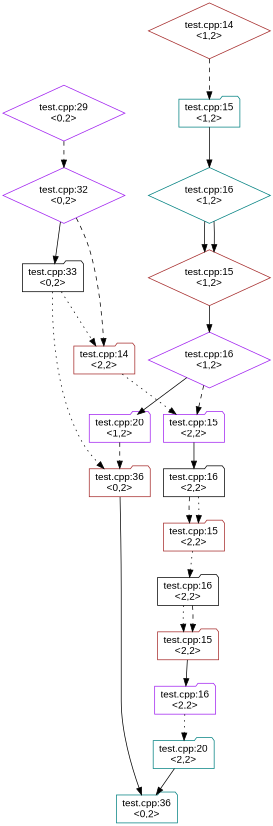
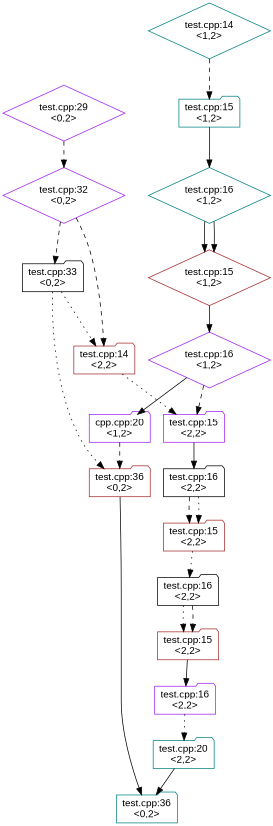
  digraph {
    fontname="Liberation Sans"
    node [color=purple fontname="Liberation Sans" shape=folder]
    edge [fontname="Liberation Sans" style=solid]
    n1 [label="test.cpp:29\n<0,2>" shape=diamond]
    n2 [label="test.cpp:32\n<0,2>" shape=diamond]
    n3 [color=black label="test.cpp:33\n<0,2>"]
    n4 [color=brown label="test.cpp:14\n<2,2>"]
-   n5 [color=brown label="test.cpp:14\n<1,2>" shape=diamond]
+   n5 [color=teal label="test.cpp:14\n<1,2>" shape=diamond]
    n6 [color=teal label="test.cpp:15\n<1,2>"]
    n7 [color=brown label="test.cpp:36\n<0,2>"]
    n8 [color=teal label="test.cpp:16\n<1,2>" shape=diamond]
    n9 [label="test.cpp:15\n<2,2>"]
    n10 [color=teal label="test.cpp:36\n<0,2>"]
    n11 [color=black label="test.cpp:16\n<2,2>"]
    n12 [color=brown label="test.cpp:15\n<1,2>" shape=diamond]
    n13 [label="test.cpp:16\n<1,2>" shape=diamond]
-   n14 [label="test.cpp:20\n<1,2>"]
+   n14 [label="cpp.cpp:20\n<1,2>"]
    n15 [color=brown label="test.cpp:15\n<2,2>"]
    n16 [color=black label="test.cpp:16\n<2,2>"]
    n17 [color=brown label="test.cpp:15\n<2,2>"]
    n18 [label="test.cpp:16\n<2,2>"]
    n19 [color=teal label="test.cpp:20\n<2,2>"]
    n1 -> n2 [style=dashed]
-   n2 -> n3
+   n2 -> n3 [style=dashed]
    n2 -> n4 [style=dashed]
    n3 -> n4 [style=dotted]
    n3 -> n7 [style=dotted]
    n4 -> n9 [style=dotted]
    n5 -> n6 [style=dashed]
    n6 -> n8
    n7 -> n10
    n8 -> n12
    n8 -> n12
    n9 -> n11
    n11 -> n15 [style=dashed]
    n11 -> n15 [style=dotted]
    n12 -> n13
    n13 -> n9 [style=dashed]
    n13 -> n14
    n14 -> n7 [style=dashed]
    n15 -> n16 [style=dotted]
    n16 -> n17 [style=dotted]
    n16 -> n17 [style=dashed]
    n17 -> n18
    n18 -> n19 [style=dotted]
    n19 -> n10
  }
